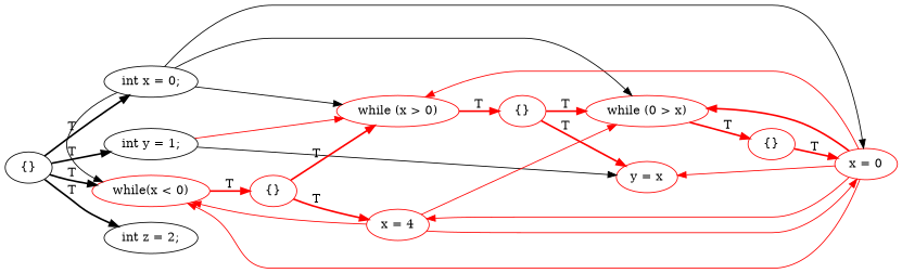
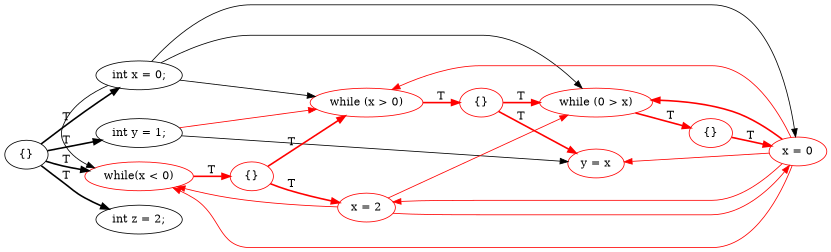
  digraph {
    fontname="DejaVu Serif"
    rankdir=LR
    node [fontname="DejaVu Serif" color=red]
    edge [fontname="DejaVu Serif" color=red]
    n1 [label="int x = 0;" color=""]
    n2 [label="while(x < 0)"]
    n3 [label="int y = 1;" color=""]
    n4 [label="int z = 2;" color=""]
    n5 [label="{}"]
    n6 [label="while (x > 0)"]
-   n7 [label="x = 4"]
+   n7 [label="x = 2"]
    n8 [label="{}"]
    n9 [label="while (0 > x)"]
    n10 [label="y = x"]
    n11 [label="{}"]
    n12 [label="x = 0"]
    n13 [label="{}" color=""]
    subgraph sub_1 {
      rank=same
      n1
      n2
      n3
      n4
    }
    subgraph sub_2 {
      rank=same
      n5
    }
    subgraph sub_3 {
      rank=same
      n6
      n7
    }
    subgraph sub_4 {
      rank=same
      n8
    }
    subgraph sub_5 {
      rank=same
      n9
      n10
    }
    subgraph sub_6 {
      rank=same
      n11
    }
    subgraph sub_7 {
      rank=same
      n12
    }
    n1 -> n2 [color=""]
    n1 -> n6 [color=""]
    n1 -> n9 [color=""]
    n1 -> n12 [color=""]
    n2 -> n5 [label=T style=bold]
    n3 -> n6
    n3 -> n10 [color=""]
    n5 -> n6 [label=T style=bold]
    n5 -> n7 [label=T style=bold]
    n6 -> n8 [label=T style=bold]
    n7 -> n2
    n7 -> n9
    n7 -> n12
    n8 -> n9 [label=T style=bold]
    n8 -> n10 [label=T style=bold]
    n9 -> n11 [label=T style=bold]
    n11 -> n12 [label=T style=bold]
    n12 -> n2
    n12 -> n6
    n12 -> n7
    n12 -> n9 [style=bold]
    n12 -> n10
    n13 -> n1 [label=T style=bold color=""]
    n13 -> n2 [label=T style=bold color=""]
    n13 -> n3 [label=T style=bold color=""]
    n13 -> n4 [label=T style=bold color=""]
  }
